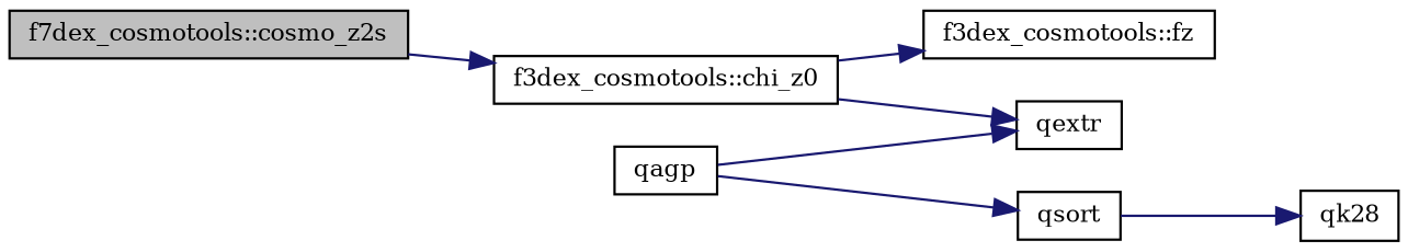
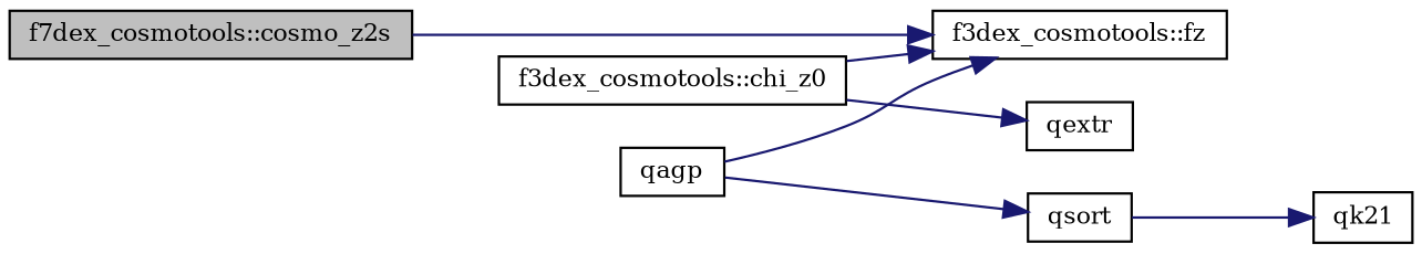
  digraph {
    fontname="DejaVu Serif"
    rankdir=LR
    node [color=black fillcolor=white fontname="DejaVu Serif" fontsize=10 shape=record style=filled]
    edge [color=midnightblue fontname="DejaVu Serif" fontsize=10 labelfontname=Helvetica labelfontsize=10 style=solid]
    n1 [fillcolor=grey75 fontcolor=black height=0.2 label="f7dex_cosmotools::cosmo_z2s" width=0.4]
    n2 [height=0.2 label="f3dex_cosmotools::chi_z0" width=0.4]
    n3 [height=0.2 label="f3dex_cosmotools::fz" width=0.4]
    n4 [height=0.2 label=qextr width=0.4]
    n5 [height=0.2 label=qagp width=0.4]
    n6 [height=0.2 label=qsort width=0.4]
-   n7 [height=0.2 label=qk28 width=0.4]
-   n1 -> n2
+   n7 [height=0.2 label=qk21 width=0.4]
+   n1 -> n3
    n2 -> n3
    n2 -> n4
-   n5 -> n4
+   n5 -> n3
    n5 -> n6
    n6 -> n7
  }
